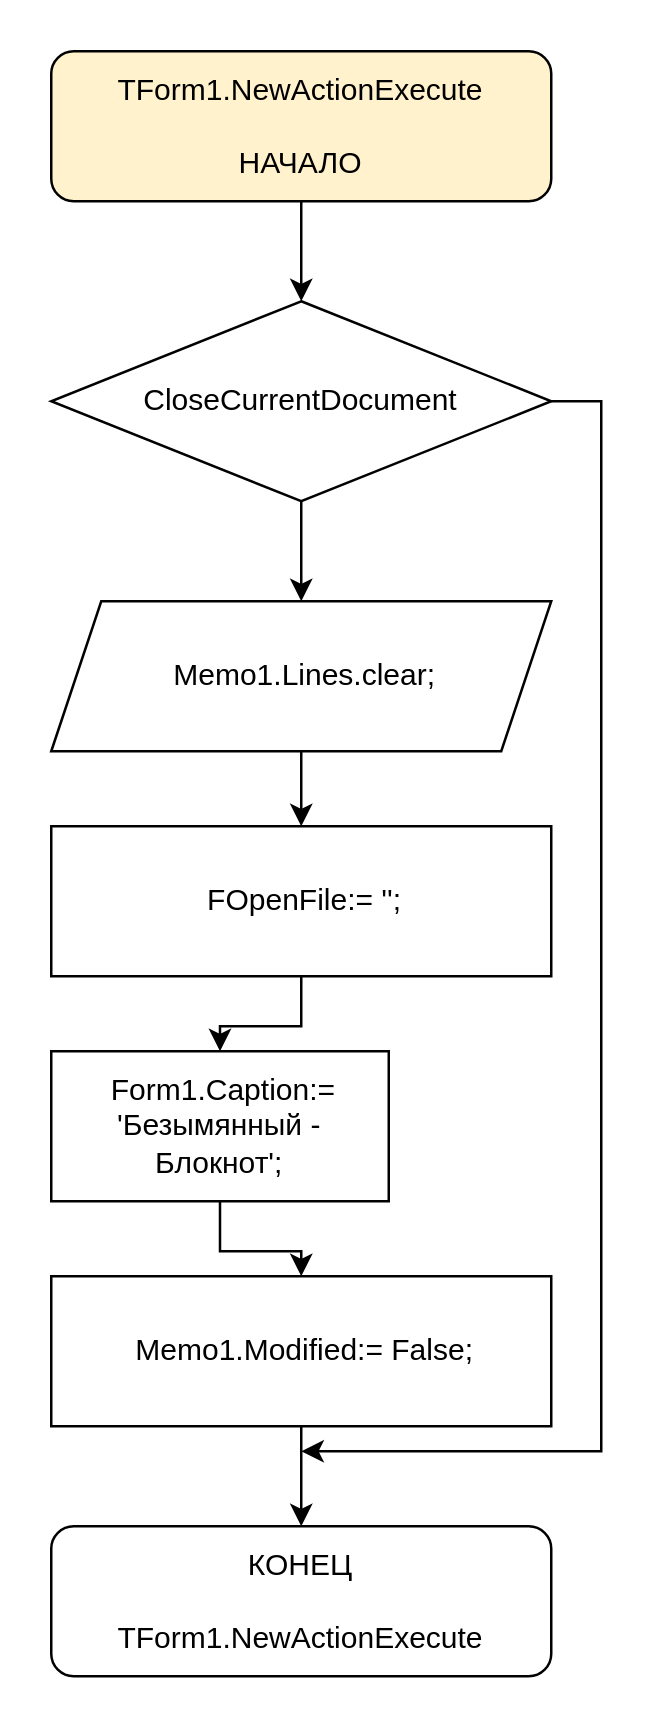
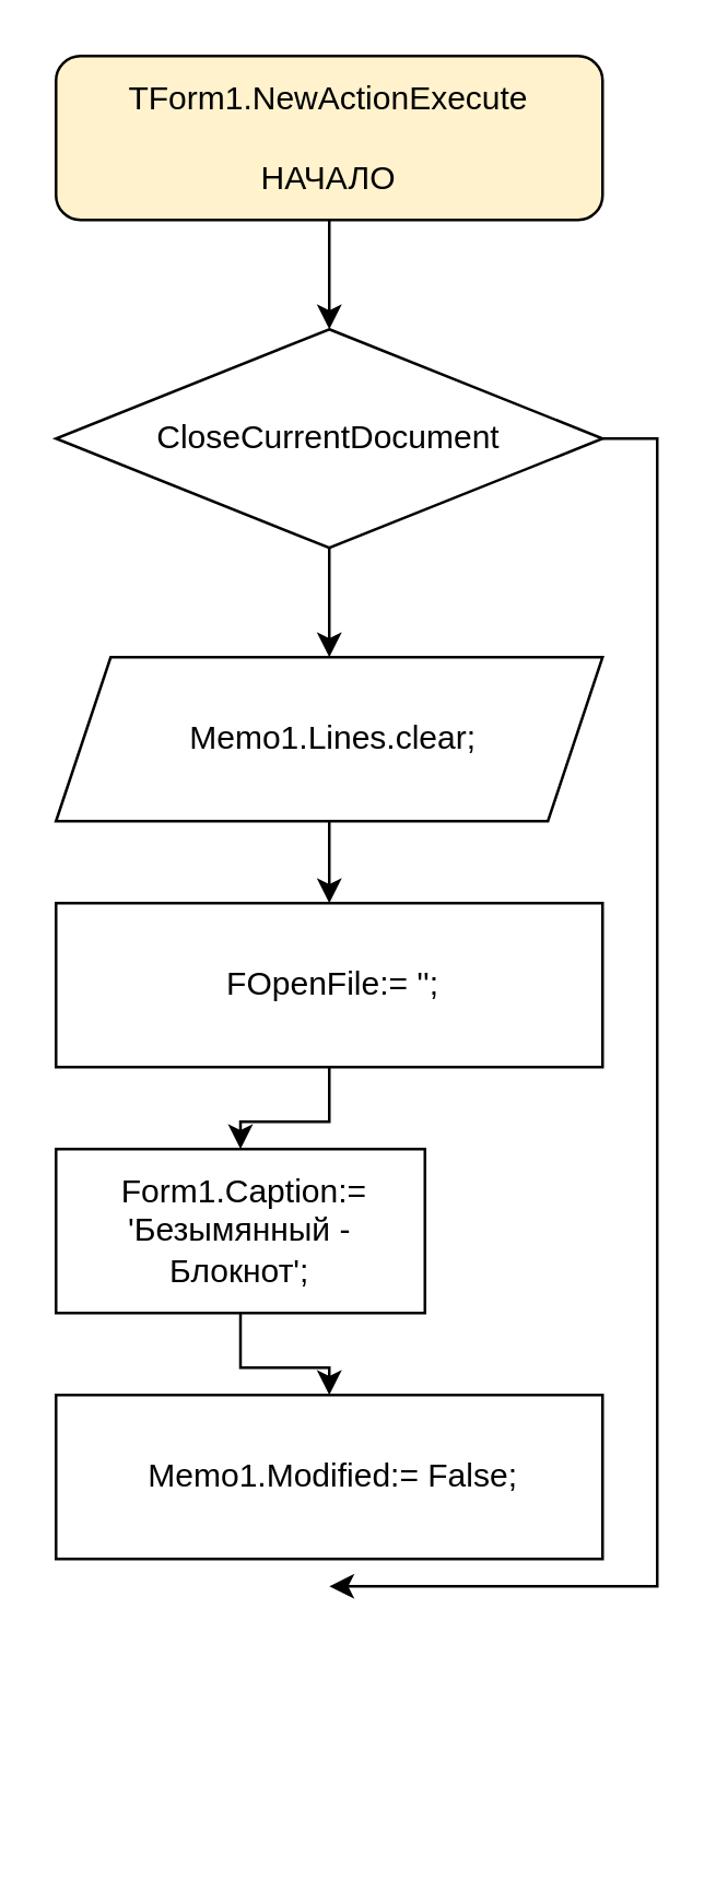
  <mxCell id="0" />
  <mxCell id="1" parent="0" />
  <mxCell id="2" style="edgeStyle=orthogonalEdgeStyle;rounded=0;orthogonalLoop=1;jettySize=auto;html=1;exitX=0.5;exitY=1;exitDx=0;exitDy=0;entryX=0.5;entryY=0;entryDx=0;entryDy=0;" edge="1" parent="1" source="3" target="6"><mxGeometry relative="1" as="geometry" /></mxCell>
  <mxCell id="3" value="TForm1.NewActionExecute&lt;br&gt;&lt;br&gt;НАЧАЛО" style="rounded=1;whiteSpace=wrap;html=1;fillColor=#fff2cc;" vertex="1" parent="1"><mxGeometry x="20" y="20" width="200" height="60" as="geometry" /></mxCell>
  <mxCell id="4" style="edgeStyle=orthogonalEdgeStyle;rounded=0;orthogonalLoop=1;jettySize=auto;html=1;exitX=0.5;exitY=1;exitDx=0;exitDy=0;entryX=0.5;entryY=0;entryDx=0;entryDy=0;" edge="1" parent="1" source="6" target="8"><mxGeometry relative="1" as="geometry" /></mxCell>
  <mxCell id="5" style="edgeStyle=orthogonalEdgeStyle;rounded=0;orthogonalLoop=1;jettySize=auto;html=1;exitX=1;exitY=0.5;exitDx=0;exitDy=0;" edge="1" parent="1" source="6"><mxGeometry relative="1" as="geometry"><mxPoint x="120" y="580" as="targetPoint" /><Array as="points"><mxPoint x="240" y="160" /><mxPoint x="240" y="580" /></Array></mxGeometry></mxCell>
  <mxCell id="6" value="CloseCurrentDocument" style="rhombus;whiteSpace=wrap;html=1;" vertex="1" parent="1"><mxGeometry x="20" y="120" width="200" height="80" as="geometry" /></mxCell>
  <mxCell id="7" style="edgeStyle=orthogonalEdgeStyle;rounded=0;orthogonalLoop=1;jettySize=auto;html=1;exitX=0.5;exitY=1;exitDx=0;exitDy=0;entryX=0.5;entryY=0;entryDx=0;entryDy=0;" edge="1" parent="1" source="8" target="10"><mxGeometry relative="1" as="geometry" /></mxCell>
  <mxCell id="8" value="&amp;nbsp;Memo1.Lines.clear;" style="shape=parallelogram;perimeter=parallelogramPerimeter;whiteSpace=wrap;html=1;fixedSize=1;" vertex="1" parent="1"><mxGeometry x="20" y="240" width="200" height="60" as="geometry" /></mxCell>
  <mxCell id="9" style="edgeStyle=orthogonalEdgeStyle;rounded=0;orthogonalLoop=1;jettySize=auto;html=1;exitX=0.5;exitY=1;exitDx=0;exitDy=0;entryX=0.5;entryY=0;entryDx=0;entryDy=0;" edge="1" parent="1" source="10" target="12"><mxGeometry relative="1" as="geometry" /></mxCell>
  <mxCell id="10" value="&lt;div&gt;&amp;nbsp;FOpenFile:= '';&lt;br&gt;&lt;/div&gt;" style="rounded=0;whiteSpace=wrap;html=1;" vertex="1" parent="1"><mxGeometry x="20" y="330" width="200" height="60" as="geometry" /></mxCell>
  <mxCell id="11" style="edgeStyle=orthogonalEdgeStyle;rounded=0;orthogonalLoop=1;jettySize=auto;html=1;exitX=0.5;exitY=1;exitDx=0;exitDy=0;entryX=0.5;entryY=0;entryDx=0;entryDy=0;" edge="1" parent="1" source="12" target="14"><mxGeometry relative="1" as="geometry" /></mxCell>
  <mxCell id="12" value="&lt;div&gt;&amp;nbsp;Form1.Caption:= 'Безымянный - Блокнот';&lt;br&gt;&lt;/div&gt;" style="rounded=0;whiteSpace=wrap;html=1;" vertex="1" parent="1"><mxGeometry x="20" y="420" width="135" height="60" as="geometry" /></mxCell>
- <mxCell id="13" style="edgeStyle=orthogonalEdgeStyle;rounded=0;orthogonalLoop=1;jettySize=auto;html=1;exitX=0.5;exitY=1;exitDx=0;exitDy=0;entryX=0.5;entryY=0;entryDx=0;entryDy=0;" edge="1" parent="1" source="14" target="15"><mxGeometry relative="1" as="geometry" /></mxCell>
  <mxCell id="14" value="&lt;div&gt;&amp;nbsp;Memo1.Modified:= False;&lt;br&gt;&lt;/div&gt;" style="rounded=0;whiteSpace=wrap;html=1;" vertex="1" parent="1"><mxGeometry x="20" y="510" width="200" height="60" as="geometry" /></mxCell>
- <mxCell id="15" value="КОНЕЦ&lt;br&gt;&lt;br&gt;TForm1.NewActionExecute" style="rounded=1;whiteSpace=wrap;html=1;" vertex="1" parent="1"><mxGeometry x="20" y="610" width="200" height="60" as="geometry" /></mxCell>
